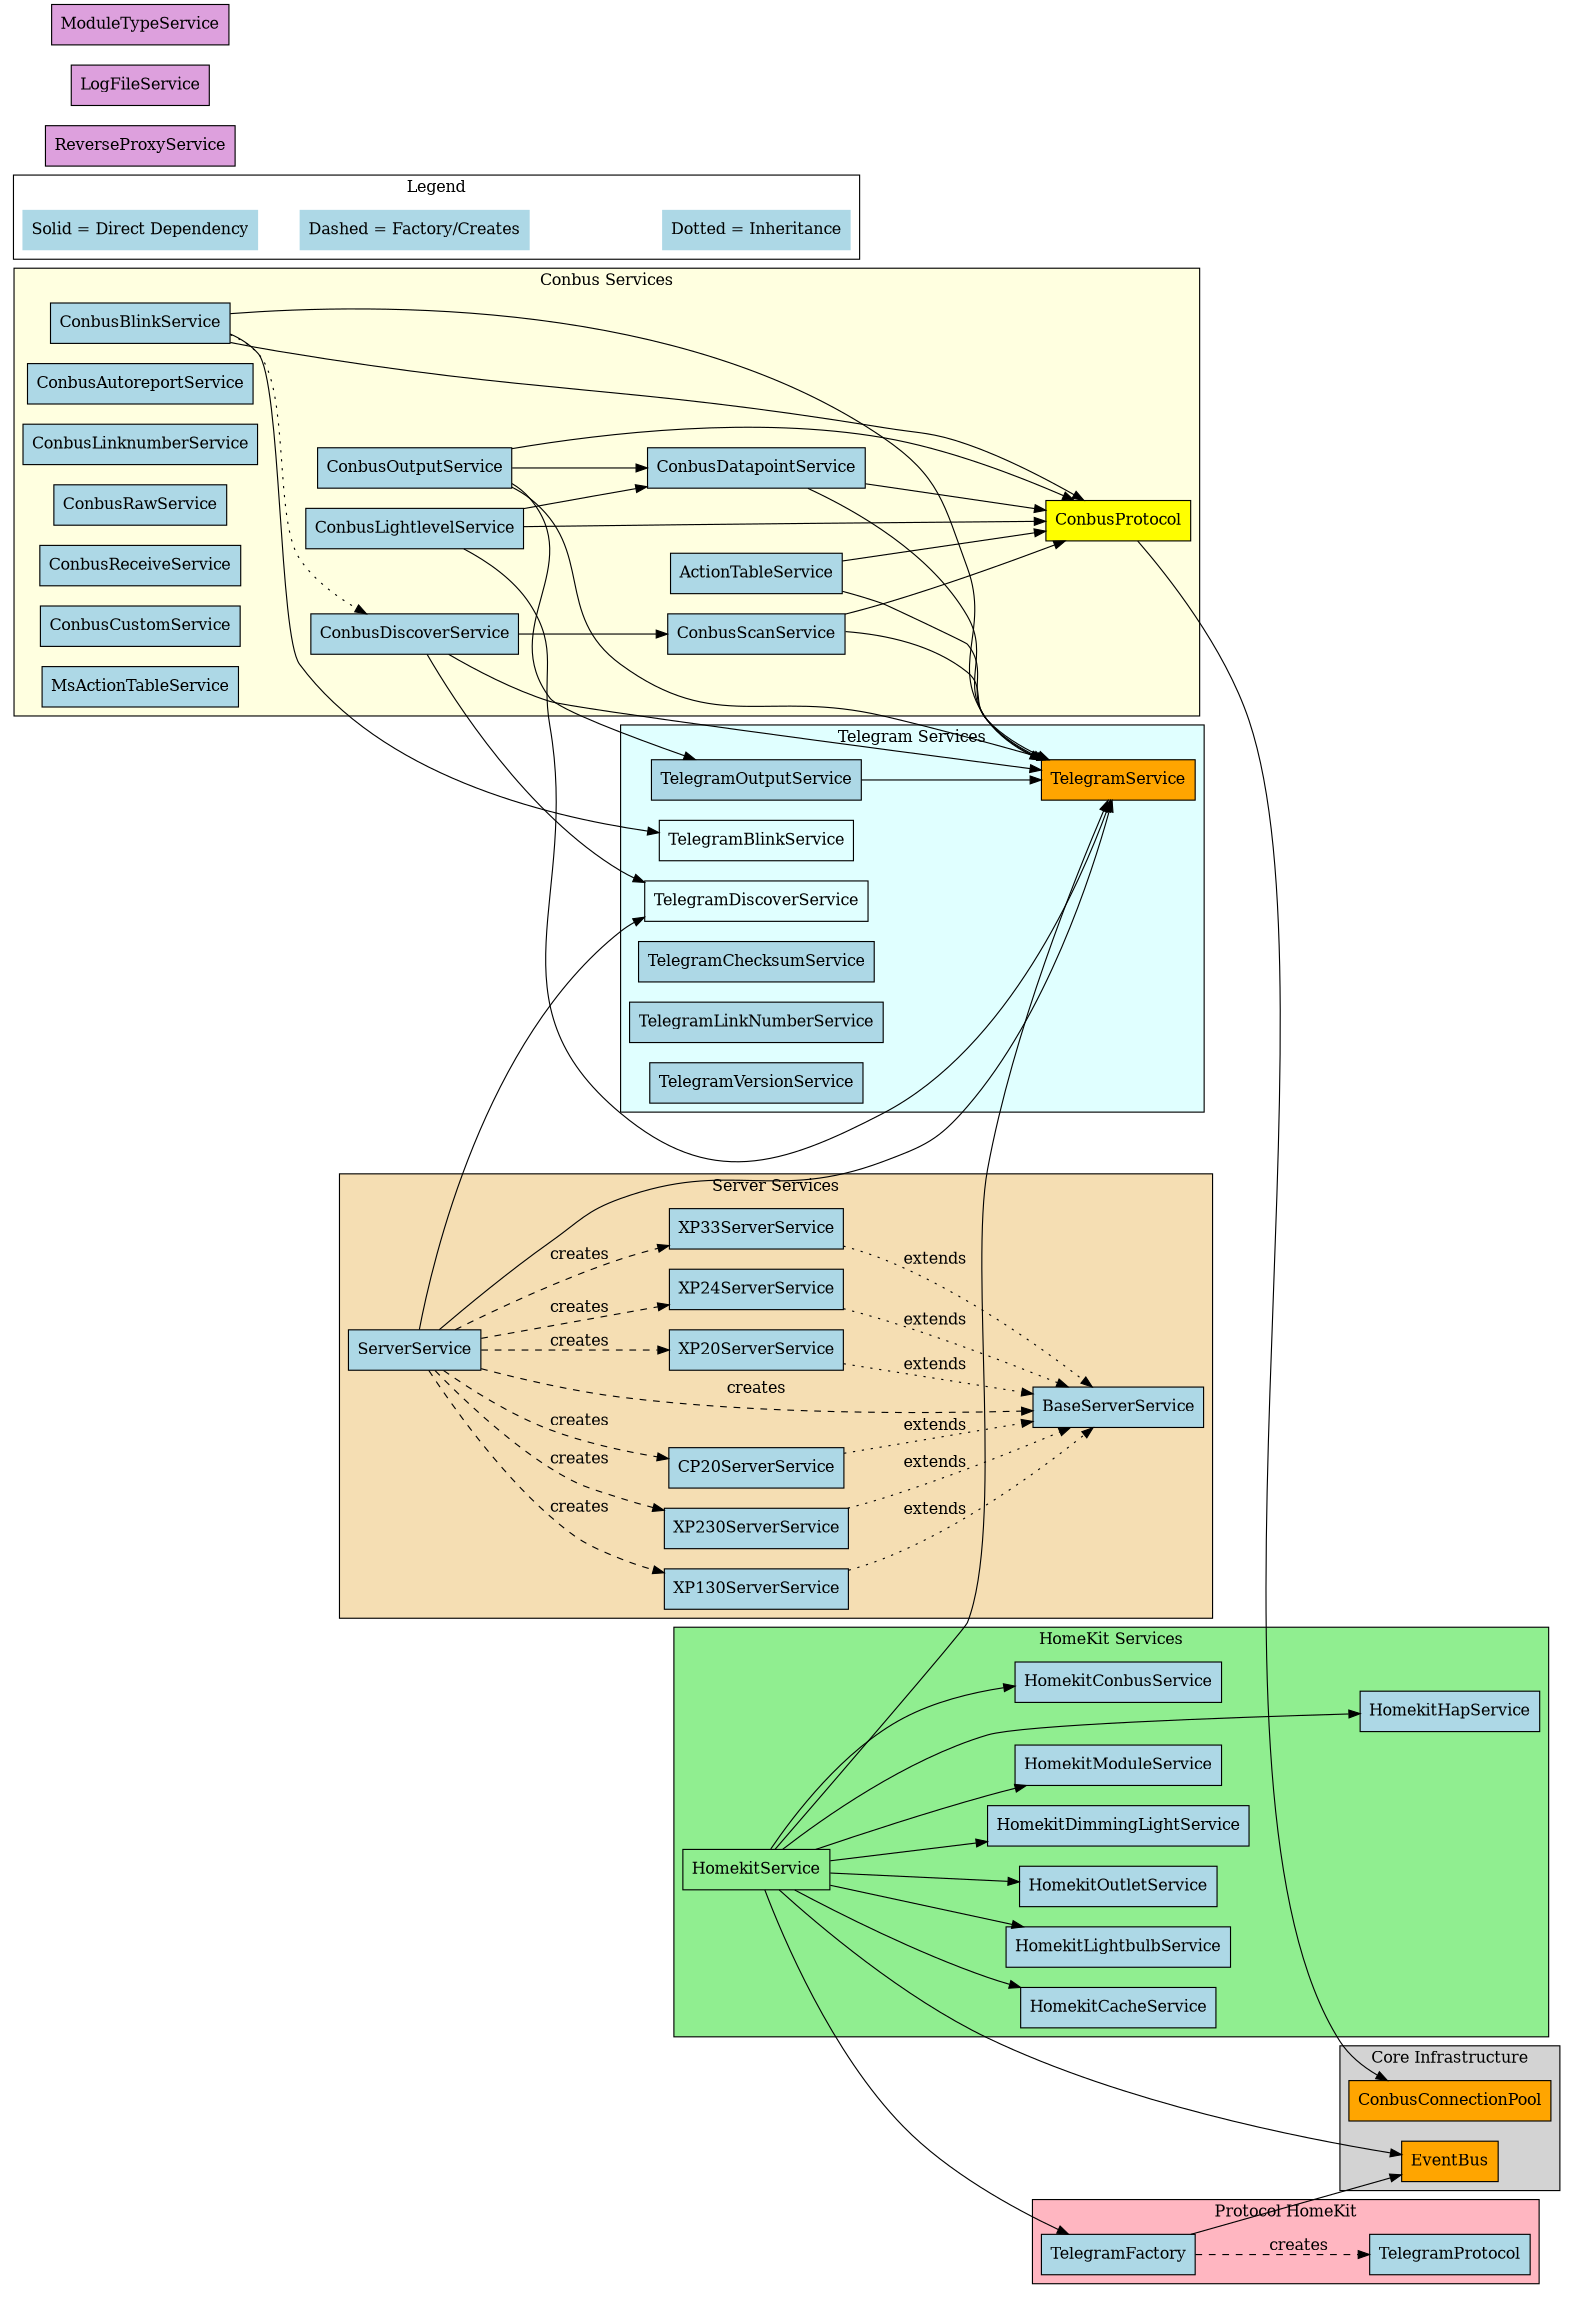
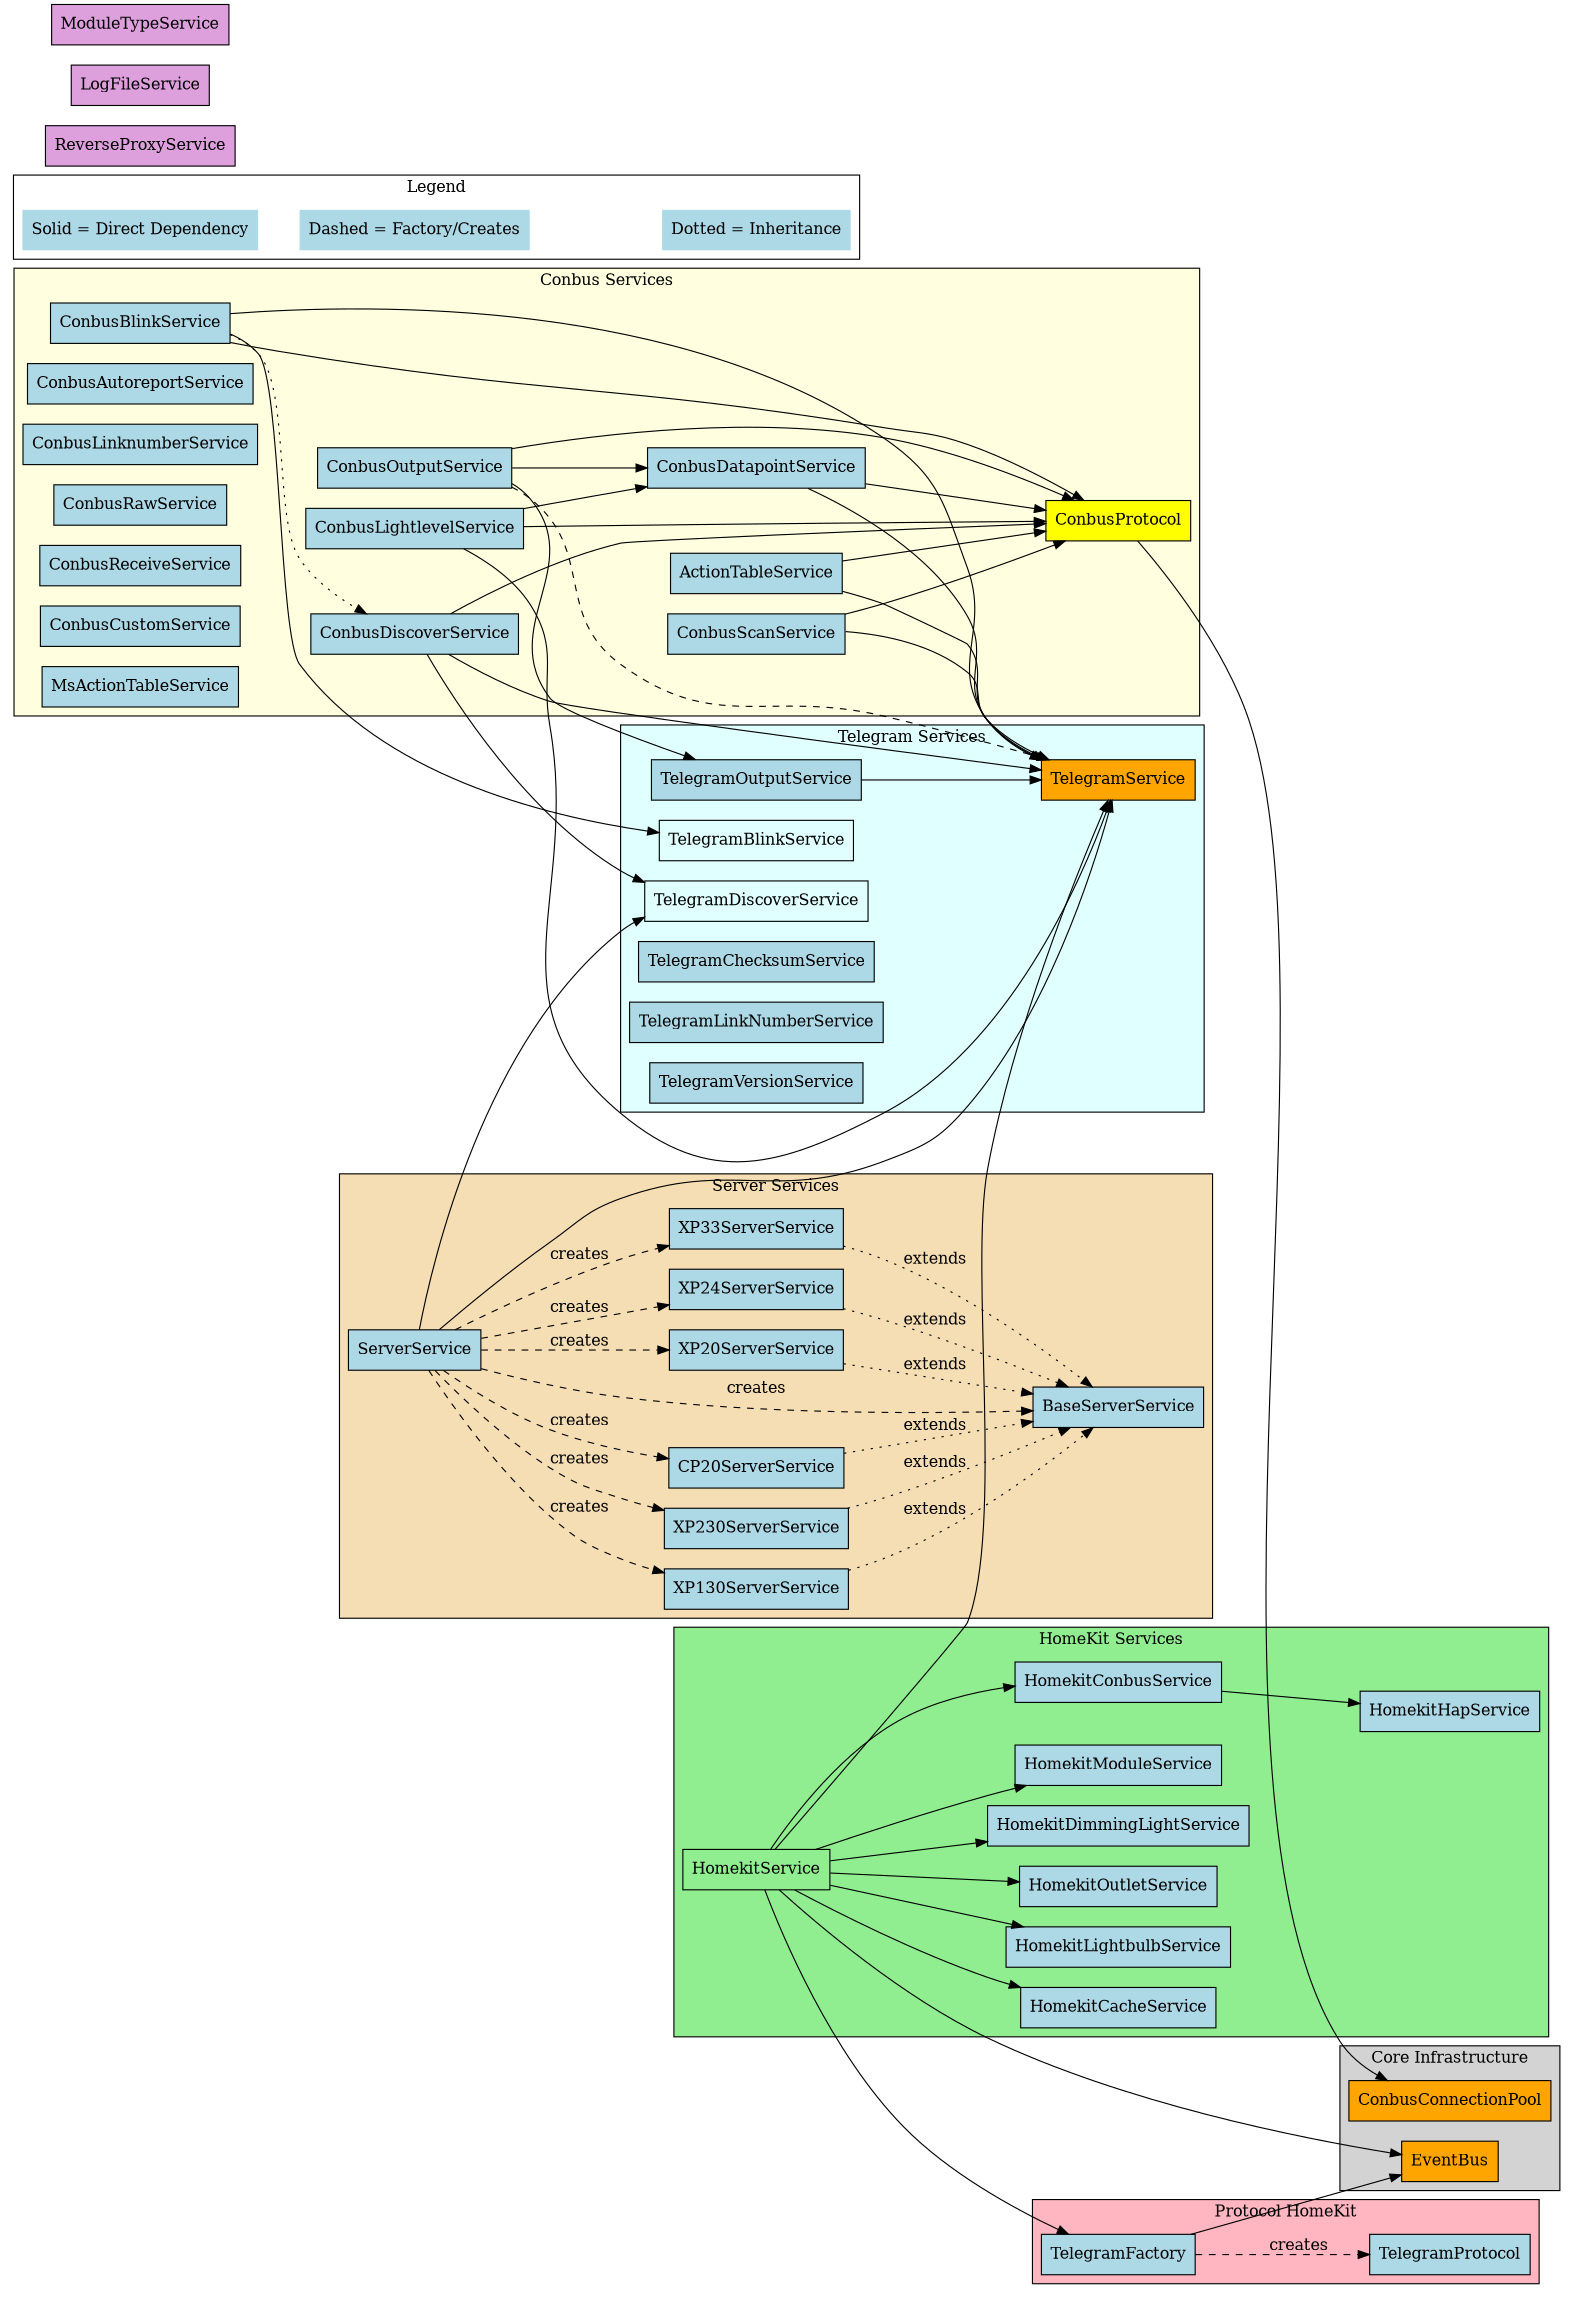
  digraph {
    compound=true
    rankdir=LR
    node [fillcolor=lightblue shape=box style=filled]
    ConbusConnectionPool [fillcolor=orange]
    EventBus [fillcolor=orange]
    ConbusProtocol [fillcolor=yellow]
    ConbusDatapointService
    ConbusOutputService
    ConbusScanService
    ConbusDiscoverService
    ConbusBlinkService
    ConbusLightlevelService
    ConbusAutoreportService
    ConbusLinknumberService
    ConbusRawService
    ConbusReceiveService
    ConbusCustomService
    ActionTableService
    MsActionTableService
    TelegramService [fillcolor=orange]
    TelegramOutputService
    TelegramDiscoverService [fillcolor=lightcyan]
    TelegramBlinkService [fillcolor=lightcyan]
    TelegramChecksumService
    TelegramLinkNumberService
    TelegramVersionService
    TelegramFactory
    TelegramProtocol
    HomekitService [fillcolor=lightgreen]
    HomekitModuleService
    HomekitHapService
    HomekitConbusService
    HomekitCacheService
    HomekitLightbulbService
    HomekitOutletService
    HomekitDimmingLightService
    ServerService
    BaseServerService
    XP20ServerService
    XP24ServerService
    XP33ServerService
    XP130ServerService
    XP230ServerService
    CP20ServerService
    n42 [label="Solid = Direct Dependency" shape=plaintext]
    n43 [label="Dashed = Factory/Creates" shape=plaintext]
    n44 [label="Dotted = Inheritance" shape=plaintext]
    ReverseProxyService [fillcolor=plum]
    LogFileService [fillcolor=plum]
    ModuleTypeService [fillcolor=plum]
    subgraph cluster_1 {
      fillcolor=lightgray
      label="Core Infrastructure"
      style=filled
      ConbusConnectionPool
      EventBus
    }
    subgraph cluster_2 {
      fillcolor=lightyellow
      label="Conbus Services"
      style=filled
      ConbusProtocol
      ConbusDatapointService
      ConbusOutputService
      ConbusScanService
      ConbusDiscoverService
      ConbusBlinkService
      ConbusLightlevelService
      ConbusAutoreportService
      ConbusLinknumberService
      ConbusRawService
      ConbusReceiveService
      ConbusCustomService
      ActionTableService
      MsActionTableService
    }
    subgraph cluster_3 {
      fillcolor=lightcyan
      label="Telegram Services"
      style=filled
      TelegramService
      TelegramOutputService
      TelegramDiscoverService
      TelegramBlinkService
      TelegramChecksumService
      TelegramLinkNumberService
      TelegramVersionService
    }
    subgraph cluster_4 {
      fillcolor=lightpink
      label="Protocol HomeKit"
      style=filled
      TelegramFactory
      TelegramProtocol
    }
    subgraph cluster_5 {
      fillcolor=lightgreen
      label="HomeKit Services"
      style=filled
      HomekitService
      HomekitModuleService
      HomekitHapService
      HomekitConbusService
      HomekitCacheService
      HomekitLightbulbService
      HomekitOutletService
      HomekitDimmingLightService
    }
    subgraph cluster_6 {
      fillcolor=wheat
      label="Server Services"
      style=filled
      ServerService
      BaseServerService
      XP20ServerService
      XP24ServerService
      XP33ServerService
      XP130ServerService
      XP230ServerService
      CP20ServerService
    }
    subgraph cluster_7 {
      fillcolor=white
      label=Legend
      style=filled
      n42
      n43
      n44
    }
    ConbusProtocol -> ConbusConnectionPool
    ConbusDatapointService -> ConbusProtocol
    ConbusDatapointService -> TelegramService
    ConbusOutputService -> ConbusProtocol
    ConbusOutputService -> ConbusDatapointService
-   ConbusOutputService -> TelegramService
+   ConbusOutputService -> TelegramService [style=dashed]
    ConbusOutputService -> TelegramOutputService
    ConbusScanService -> ConbusProtocol
    ConbusScanService -> TelegramService
-   ConbusDiscoverService -> ConbusScanService
+   ConbusDiscoverService -> ConbusProtocol
    ConbusDiscoverService -> TelegramService
    ConbusDiscoverService -> TelegramDiscoverService
    ConbusBlinkService -> ConbusProtocol
    ConbusBlinkService -> ConbusDiscoverService [style=dotted]
    ConbusBlinkService -> TelegramService
    ConbusBlinkService -> TelegramBlinkService
    ConbusLightlevelService -> ConbusProtocol
    ConbusLightlevelService -> ConbusDatapointService
    ConbusLightlevelService -> TelegramService
    ActionTableService -> ConbusProtocol
    ActionTableService -> TelegramService
    TelegramOutputService -> TelegramService
    TelegramFactory -> EventBus
    TelegramFactory -> TelegramProtocol [label=creates style=dashed]
    HomekitService -> EventBus
    HomekitService -> TelegramService
    HomekitService -> TelegramFactory
    HomekitService -> HomekitModuleService
-   HomekitService -> HomekitHapService
+   HomekitConbusService -> HomekitHapService
    HomekitService -> HomekitConbusService
    HomekitService -> HomekitCacheService
    HomekitService -> HomekitLightbulbService
    HomekitService -> HomekitOutletService
    HomekitService -> HomekitDimmingLightService
    ServerService -> TelegramService
    ServerService -> TelegramDiscoverService
    ServerService -> BaseServerService [label=creates style=dashed]
    ServerService -> XP20ServerService [label=creates style=dashed]
    ServerService -> XP24ServerService [label=creates style=dashed]
    ServerService -> XP33ServerService [label=creates style=dashed]
    ServerService -> XP130ServerService [label=creates style=dashed]
    ServerService -> XP230ServerService [label=creates style=dashed]
    ServerService -> CP20ServerService [label=creates style=dashed]
    XP20ServerService -> BaseServerService [label=extends style=dotted]
    XP24ServerService -> BaseServerService [label=extends style=dotted]
    XP33ServerService -> BaseServerService [label=extends style=dotted]
    XP130ServerService -> BaseServerService [label=extends style=dotted]
    XP230ServerService -> BaseServerService [label=extends style=dotted]
    CP20ServerService -> BaseServerService [label=extends style=dotted]
    n42 -> n43 [style=invis]
    n43 -> n44 [style=invis]
  }
